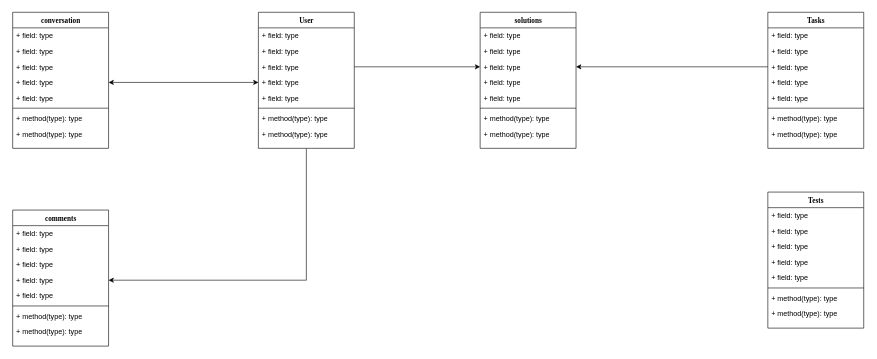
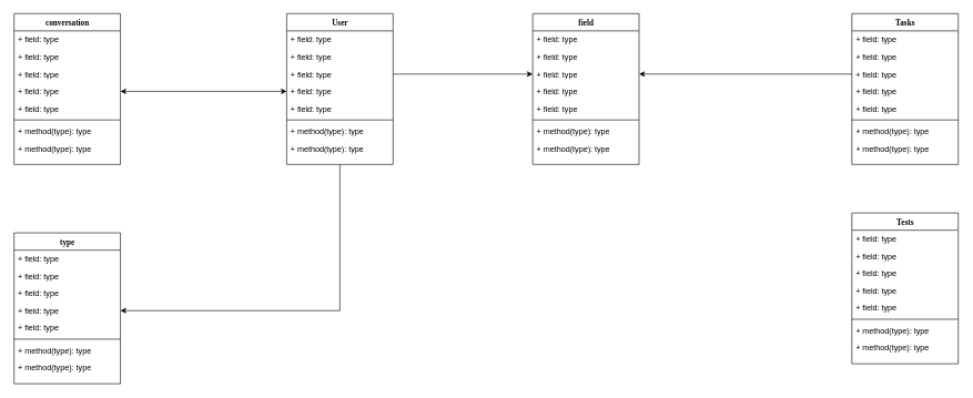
  <mxCell id="0" />
  <mxCell id="1" parent="0" />
  <mxCell id="2" style="edgeStyle=orthogonalEdgeStyle;rounded=0;orthogonalLoop=1;jettySize=auto;html=1;entryX=1;entryY=0.5;entryDx=0;entryDy=0;" edge="1" parent="1" source="3" target="55"><mxGeometry relative="1" as="geometry" /></mxCell>
  <mxCell id="3" value="User" style="swimlane;html=1;fontStyle=1;align=center;verticalAlign=top;childLayout=stackLayout;horizontal=1;startSize=26;horizontalStack=0;resizeParent=1;resizeLast=0;collapsible=1;marginBottom=0;swimlaneFillColor=#ffffff;rounded=0;shadow=0;comic=0;labelBackgroundColor=none;strokeWidth=1;fontFamily=Verdana;fontSize=12;" parent="1" vertex="1"><mxGeometry x="430" y="20" width="160" height="227" as="geometry" /></mxCell>
  <mxCell id="4" value="+ field: type" style="text;html=1;strokeColor=none;fillColor=none;align=left;verticalAlign=top;spacingLeft=4;spacingRight=4;whiteSpace=wrap;overflow=hidden;rotatable=0;points=[[0,0.5],[1,0.5]];portConstraint=eastwest;labelBackgroundColor=none;" parent="3" vertex="1"><mxGeometry y="26" width="160" height="26" as="geometry" /></mxCell>
  <mxCell id="5" value="+ field: type" style="text;html=1;strokeColor=none;fillColor=none;align=left;verticalAlign=top;spacingLeft=4;spacingRight=4;whiteSpace=wrap;overflow=hidden;rotatable=0;points=[[0,0.5],[1,0.5]];portConstraint=eastwest;labelBackgroundColor=none;" parent="3" vertex="1"><mxGeometry y="52" width="160" height="26" as="geometry" /></mxCell>
  <mxCell id="6" value="+ field: type" style="text;html=1;strokeColor=none;fillColor=none;align=left;verticalAlign=top;spacingLeft=4;spacingRight=4;whiteSpace=wrap;overflow=hidden;rotatable=0;points=[[0,0.5],[1,0.5]];portConstraint=eastwest;labelBackgroundColor=none;" parent="3" vertex="1"><mxGeometry y="78" width="160" height="26" as="geometry" /></mxCell>
  <mxCell id="7" value="+ field: type" style="text;html=1;strokeColor=none;fillColor=none;align=left;verticalAlign=top;spacingLeft=4;spacingRight=4;whiteSpace=wrap;overflow=hidden;rotatable=0;points=[[0,0.5],[1,0.5]];portConstraint=eastwest;labelBackgroundColor=none;" parent="3" vertex="1"><mxGeometry y="104" width="160" height="26" as="geometry" /></mxCell>
  <mxCell id="8" value="+ field: type" style="text;html=1;strokeColor=none;fillColor=none;align=left;verticalAlign=top;spacingLeft=4;spacingRight=4;whiteSpace=wrap;overflow=hidden;rotatable=0;points=[[0,0.5],[1,0.5]];portConstraint=eastwest;labelBackgroundColor=none;" parent="3" vertex="1"><mxGeometry y="130" width="160" height="26" as="geometry" /></mxCell>
  <mxCell id="9" value="" style="line;html=1;strokeWidth=1;fillColor=none;align=left;verticalAlign=middle;spacingTop=-1;spacingLeft=3;spacingRight=3;rotatable=0;labelPosition=right;points=[];portConstraint=eastwest;labelBackgroundColor=none;" parent="3" vertex="1"><mxGeometry y="156" width="160" height="8" as="geometry" /></mxCell>
  <mxCell id="10" value="+ method(type): type" style="text;html=1;strokeColor=none;fillColor=none;align=left;verticalAlign=top;spacingLeft=4;spacingRight=4;whiteSpace=wrap;overflow=hidden;rotatable=0;points=[[0,0.5],[1,0.5]];portConstraint=eastwest;labelBackgroundColor=none;" parent="3" vertex="1"><mxGeometry y="164" width="160" height="26" as="geometry" /></mxCell>
  <mxCell id="11" value="+ method(type): type" style="text;html=1;strokeColor=none;fillColor=none;align=left;verticalAlign=top;spacingLeft=4;spacingRight=4;whiteSpace=wrap;overflow=hidden;rotatable=0;points=[[0,0.5],[1,0.5]];portConstraint=eastwest;labelBackgroundColor=none;" parent="3" vertex="1"><mxGeometry y="190" width="160" height="26" as="geometry" /></mxCell>
  <mxCell id="12" style="edgeStyle=elbowEdgeStyle;html=1;labelBackgroundColor=none;startFill=0;startSize=8;endArrow=diamondThin;endFill=0;endSize=16;fontFamily=Verdana;fontSize=12;elbow=vertical;fontColor=default;" parent="1" edge="1"><mxGeometry relative="1" as="geometry"><mxPoint x="170" y="357" as="targetPoint" /></mxGeometry></mxCell>
  <mxCell id="13" value="Tasks" style="swimlane;html=1;fontStyle=1;align=center;verticalAlign=top;childLayout=stackLayout;horizontal=1;startSize=26;horizontalStack=0;resizeParent=1;resizeLast=0;collapsible=1;marginBottom=0;swimlaneFillColor=#ffffff;rounded=0;shadow=0;comic=0;labelBackgroundColor=none;strokeWidth=1;fillColor=none;fontFamily=Verdana;fontSize=12;" parent="1" vertex="1"><mxGeometry x="1280" y="20" width="160" height="227" as="geometry" /></mxCell>
  <mxCell id="14" value="+ field: type" style="text;html=1;strokeColor=none;fillColor=none;align=left;verticalAlign=top;spacingLeft=4;spacingRight=4;whiteSpace=wrap;overflow=hidden;rotatable=0;points=[[0,0.5],[1,0.5]];portConstraint=eastwest;labelBackgroundColor=none;" parent="13" vertex="1"><mxGeometry y="26" width="160" height="26" as="geometry" /></mxCell>
  <mxCell id="15" value="+ field: type" style="text;html=1;strokeColor=none;fillColor=none;align=left;verticalAlign=top;spacingLeft=4;spacingRight=4;whiteSpace=wrap;overflow=hidden;rotatable=0;points=[[0,0.5],[1,0.5]];portConstraint=eastwest;labelBackgroundColor=none;" parent="13" vertex="1"><mxGeometry y="52" width="160" height="26" as="geometry" /></mxCell>
  <mxCell id="16" value="+ field: type" style="text;html=1;strokeColor=none;fillColor=none;align=left;verticalAlign=top;spacingLeft=4;spacingRight=4;whiteSpace=wrap;overflow=hidden;rotatable=0;points=[[0,0.5],[1,0.5]];portConstraint=eastwest;labelBackgroundColor=none;" parent="13" vertex="1"><mxGeometry y="78" width="160" height="26" as="geometry" /></mxCell>
  <mxCell id="17" value="+ field: type" style="text;html=1;strokeColor=none;fillColor=none;align=left;verticalAlign=top;spacingLeft=4;spacingRight=4;whiteSpace=wrap;overflow=hidden;rotatable=0;points=[[0,0.5],[1,0.5]];portConstraint=eastwest;labelBackgroundColor=none;" parent="13" vertex="1"><mxGeometry y="104" width="160" height="26" as="geometry" /></mxCell>
  <mxCell id="18" value="+ field: type" style="text;html=1;strokeColor=none;fillColor=none;align=left;verticalAlign=top;spacingLeft=4;spacingRight=4;whiteSpace=wrap;overflow=hidden;rotatable=0;points=[[0,0.5],[1,0.5]];portConstraint=eastwest;labelBackgroundColor=none;" parent="13" vertex="1"><mxGeometry y="130" width="160" height="26" as="geometry" /></mxCell>
  <mxCell id="19" value="" style="line;html=1;strokeWidth=1;fillColor=none;align=left;verticalAlign=middle;spacingTop=-1;spacingLeft=3;spacingRight=3;rotatable=0;labelPosition=right;points=[];portConstraint=eastwest;labelBackgroundColor=none;" parent="13" vertex="1"><mxGeometry y="156" width="160" height="8" as="geometry" /></mxCell>
  <mxCell id="20" value="+ method(type): type" style="text;html=1;strokeColor=none;fillColor=none;align=left;verticalAlign=top;spacingLeft=4;spacingRight=4;whiteSpace=wrap;overflow=hidden;rotatable=0;points=[[0,0.5],[1,0.5]];portConstraint=eastwest;labelBackgroundColor=none;" parent="13" vertex="1"><mxGeometry y="164" width="160" height="26" as="geometry" /></mxCell>
  <mxCell id="21" value="+ method(type): type" style="text;html=1;strokeColor=none;fillColor=none;align=left;verticalAlign=top;spacingLeft=4;spacingRight=4;whiteSpace=wrap;overflow=hidden;rotatable=0;points=[[0,0.5],[1,0.5]];portConstraint=eastwest;labelBackgroundColor=none;" parent="13" vertex="1"><mxGeometry y="190" width="160" height="26" as="geometry" /></mxCell>
  <mxCell id="22" value="Tests" style="swimlane;html=1;fontStyle=1;align=center;verticalAlign=top;childLayout=stackLayout;horizontal=1;startSize=26;horizontalStack=0;resizeParent=1;resizeLast=0;collapsible=1;marginBottom=0;swimlaneFillColor=#ffffff;rounded=0;shadow=0;comic=0;labelBackgroundColor=none;strokeWidth=1;fillColor=none;fontFamily=Verdana;fontSize=12;" parent="1" vertex="1"><mxGeometry x="1280" y="320" width="160" height="227" as="geometry" /></mxCell>
  <mxCell id="23" value="+ field: type" style="text;html=1;strokeColor=none;fillColor=none;align=left;verticalAlign=top;spacingLeft=4;spacingRight=4;whiteSpace=wrap;overflow=hidden;rotatable=0;points=[[0,0.5],[1,0.5]];portConstraint=eastwest;labelBackgroundColor=none;" parent="22" vertex="1"><mxGeometry y="26" width="160" height="26" as="geometry" /></mxCell>
  <mxCell id="24" value="+ field: type" style="text;html=1;strokeColor=none;fillColor=none;align=left;verticalAlign=top;spacingLeft=4;spacingRight=4;whiteSpace=wrap;overflow=hidden;rotatable=0;points=[[0,0.5],[1,0.5]];portConstraint=eastwest;labelBackgroundColor=none;" parent="22" vertex="1"><mxGeometry y="52" width="160" height="26" as="geometry" /></mxCell>
  <mxCell id="25" value="+ field: type" style="text;html=1;strokeColor=none;fillColor=none;align=left;verticalAlign=top;spacingLeft=4;spacingRight=4;whiteSpace=wrap;overflow=hidden;rotatable=0;points=[[0,0.5],[1,0.5]];portConstraint=eastwest;labelBackgroundColor=none;" parent="22" vertex="1"><mxGeometry y="78" width="160" height="26" as="geometry" /></mxCell>
  <mxCell id="26" value="+ field: type" style="text;html=1;strokeColor=none;fillColor=none;align=left;verticalAlign=top;spacingLeft=4;spacingRight=4;whiteSpace=wrap;overflow=hidden;rotatable=0;points=[[0,0.5],[1,0.5]];portConstraint=eastwest;labelBackgroundColor=none;" parent="22" vertex="1"><mxGeometry y="104" width="160" height="26" as="geometry" /></mxCell>
  <mxCell id="27" value="+ field: type" style="text;html=1;strokeColor=none;fillColor=none;align=left;verticalAlign=top;spacingLeft=4;spacingRight=4;whiteSpace=wrap;overflow=hidden;rotatable=0;points=[[0,0.5],[1,0.5]];portConstraint=eastwest;labelBackgroundColor=none;" parent="22" vertex="1"><mxGeometry y="130" width="160" height="26" as="geometry" /></mxCell>
  <mxCell id="28" value="" style="line;html=1;strokeWidth=1;fillColor=none;align=left;verticalAlign=middle;spacingTop=-1;spacingLeft=3;spacingRight=3;rotatable=0;labelPosition=right;points=[];portConstraint=eastwest;labelBackgroundColor=none;" parent="22" vertex="1"><mxGeometry y="156" width="160" height="8" as="geometry" /></mxCell>
  <mxCell id="29" value="+ method(type): type" style="text;html=1;strokeColor=none;fillColor=none;align=left;verticalAlign=top;spacingLeft=4;spacingRight=4;whiteSpace=wrap;overflow=hidden;rotatable=0;points=[[0,0.5],[1,0.5]];portConstraint=eastwest;labelBackgroundColor=none;" parent="22" vertex="1"><mxGeometry y="164" width="160" height="26" as="geometry" /></mxCell>
  <mxCell id="30" value="+ method(type): type" style="text;html=1;strokeColor=none;fillColor=none;align=left;verticalAlign=top;spacingLeft=4;spacingRight=4;whiteSpace=wrap;overflow=hidden;rotatable=0;points=[[0,0.5],[1,0.5]];portConstraint=eastwest;labelBackgroundColor=none;" parent="22" vertex="1"><mxGeometry y="190" width="160" height="26" as="geometry" /></mxCell>
- <mxCell id="31" value="solutions" style="swimlane;html=1;fontStyle=1;align=center;verticalAlign=top;childLayout=stackLayout;horizontal=1;startSize=26;horizontalStack=0;resizeParent=1;resizeLast=0;collapsible=1;marginBottom=0;swimlaneFillColor=#ffffff;rounded=0;shadow=0;comic=0;labelBackgroundColor=none;strokeWidth=1;fillColor=none;fontFamily=Verdana;fontSize=12;" parent="1" vertex="1"><mxGeometry x="800" y="20" width="160" height="227" as="geometry" /></mxCell>
+ <mxCell id="31" value="field" style="swimlane;html=1;fontStyle=1;align=center;verticalAlign=top;childLayout=stackLayout;horizontal=1;startSize=26;horizontalStack=0;resizeParent=1;resizeLast=0;collapsible=1;marginBottom=0;swimlaneFillColor=#ffffff;rounded=0;shadow=0;comic=0;labelBackgroundColor=none;strokeWidth=1;fillColor=none;fontFamily=Verdana;fontSize=12;" parent="1" vertex="1"><mxGeometry x="800" y="20" width="160" height="227" as="geometry" /></mxCell>
  <mxCell id="32" value="+ field: type" style="text;html=1;strokeColor=none;fillColor=none;align=left;verticalAlign=top;spacingLeft=4;spacingRight=4;whiteSpace=wrap;overflow=hidden;rotatable=0;points=[[0,0.5],[1,0.5]];portConstraint=eastwest;labelBackgroundColor=none;" parent="31" vertex="1"><mxGeometry y="26" width="160" height="26" as="geometry" /></mxCell>
  <mxCell id="33" value="+ field: type" style="text;html=1;strokeColor=none;fillColor=none;align=left;verticalAlign=top;spacingLeft=4;spacingRight=4;whiteSpace=wrap;overflow=hidden;rotatable=0;points=[[0,0.5],[1,0.5]];portConstraint=eastwest;labelBackgroundColor=none;" parent="31" vertex="1"><mxGeometry y="52" width="160" height="26" as="geometry" /></mxCell>
  <mxCell id="34" value="+ field: type" style="text;html=1;strokeColor=none;fillColor=none;align=left;verticalAlign=top;spacingLeft=4;spacingRight=4;whiteSpace=wrap;overflow=hidden;rotatable=0;points=[[0,0.5],[1,0.5]];portConstraint=eastwest;labelBackgroundColor=none;" parent="31" vertex="1"><mxGeometry y="78" width="160" height="26" as="geometry" /></mxCell>
  <mxCell id="35" value="+ field: type" style="text;html=1;strokeColor=none;fillColor=none;align=left;verticalAlign=top;spacingLeft=4;spacingRight=4;whiteSpace=wrap;overflow=hidden;rotatable=0;points=[[0,0.5],[1,0.5]];portConstraint=eastwest;labelBackgroundColor=none;" parent="31" vertex="1"><mxGeometry y="104" width="160" height="26" as="geometry" /></mxCell>
  <mxCell id="36" value="+ field: type" style="text;html=1;strokeColor=none;fillColor=none;align=left;verticalAlign=top;spacingLeft=4;spacingRight=4;whiteSpace=wrap;overflow=hidden;rotatable=0;points=[[0,0.5],[1,0.5]];portConstraint=eastwest;labelBackgroundColor=none;" parent="31" vertex="1"><mxGeometry y="130" width="160" height="26" as="geometry" /></mxCell>
  <mxCell id="37" value="" style="line;html=1;strokeWidth=1;fillColor=none;align=left;verticalAlign=middle;spacingTop=-1;spacingLeft=3;spacingRight=3;rotatable=0;labelPosition=right;points=[];portConstraint=eastwest;labelBackgroundColor=none;" parent="31" vertex="1"><mxGeometry y="156" width="160" height="8" as="geometry" /></mxCell>
  <mxCell id="38" value="+ method(type): type" style="text;html=1;strokeColor=none;fillColor=none;align=left;verticalAlign=top;spacingLeft=4;spacingRight=4;whiteSpace=wrap;overflow=hidden;rotatable=0;points=[[0,0.5],[1,0.5]];portConstraint=eastwest;labelBackgroundColor=none;" parent="31" vertex="1"><mxGeometry y="164" width="160" height="26" as="geometry" /></mxCell>
  <mxCell id="39" value="+ method(type): type" style="text;html=1;strokeColor=none;fillColor=none;align=left;verticalAlign=top;spacingLeft=4;spacingRight=4;whiteSpace=wrap;overflow=hidden;rotatable=0;points=[[0,0.5],[1,0.5]];portConstraint=eastwest;labelBackgroundColor=none;" parent="31" vertex="1"><mxGeometry y="190" width="160" height="26" as="geometry" /></mxCell>
  <mxCell id="40" style="edgeStyle=orthogonalEdgeStyle;rounded=0;orthogonalLoop=1;jettySize=auto;html=1;entryX=0;entryY=0.5;entryDx=0;entryDy=0;labelBackgroundColor=none;fontColor=default;" parent="1" source="6" target="34" edge="1"><mxGeometry relative="1" as="geometry" /></mxCell>
  <mxCell id="41" style="edgeStyle=orthogonalEdgeStyle;rounded=0;orthogonalLoop=1;jettySize=auto;html=1;entryX=1;entryY=0.5;entryDx=0;entryDy=0;labelBackgroundColor=none;fontColor=default;" parent="1" source="16" target="34" edge="1"><mxGeometry relative="1" as="geometry" /></mxCell>
  <mxCell id="42" value="conversation" style="swimlane;html=1;fontStyle=1;align=center;verticalAlign=top;childLayout=stackLayout;horizontal=1;startSize=26;horizontalStack=0;resizeParent=1;resizeLast=0;collapsible=1;marginBottom=0;swimlaneFillColor=#ffffff;rounded=0;shadow=0;comic=0;labelBackgroundColor=none;strokeWidth=1;fillColor=none;fontFamily=Verdana;fontSize=12;" parent="1" vertex="1"><mxGeometry x="20" y="20" width="160" height="227" as="geometry" /></mxCell>
  <mxCell id="43" value="+ field: type" style="text;html=1;strokeColor=none;fillColor=none;align=left;verticalAlign=top;spacingLeft=4;spacingRight=4;whiteSpace=wrap;overflow=hidden;rotatable=0;points=[[0,0.5],[1,0.5]];portConstraint=eastwest;labelBackgroundColor=none;" parent="42" vertex="1"><mxGeometry y="26" width="160" height="26" as="geometry" /></mxCell>
  <mxCell id="44" value="+ field: type" style="text;html=1;strokeColor=none;fillColor=none;align=left;verticalAlign=top;spacingLeft=4;spacingRight=4;whiteSpace=wrap;overflow=hidden;rotatable=0;points=[[0,0.5],[1,0.5]];portConstraint=eastwest;labelBackgroundColor=none;" parent="42" vertex="1"><mxGeometry y="52" width="160" height="26" as="geometry" /></mxCell>
  <mxCell id="45" value="+ field: type" style="text;html=1;strokeColor=none;fillColor=none;align=left;verticalAlign=top;spacingLeft=4;spacingRight=4;whiteSpace=wrap;overflow=hidden;rotatable=0;points=[[0,0.5],[1,0.5]];portConstraint=eastwest;labelBackgroundColor=none;" parent="42" vertex="1"><mxGeometry y="78" width="160" height="26" as="geometry" /></mxCell>
  <mxCell id="46" value="+ field: type" style="text;html=1;strokeColor=none;fillColor=none;align=left;verticalAlign=top;spacingLeft=4;spacingRight=4;whiteSpace=wrap;overflow=hidden;rotatable=0;points=[[0,0.5],[1,0.5]];portConstraint=eastwest;labelBackgroundColor=none;" parent="42" vertex="1"><mxGeometry y="104" width="160" height="26" as="geometry" /></mxCell>
  <mxCell id="47" value="+ field: type" style="text;html=1;strokeColor=none;fillColor=none;align=left;verticalAlign=top;spacingLeft=4;spacingRight=4;whiteSpace=wrap;overflow=hidden;rotatable=0;points=[[0,0.5],[1,0.5]];portConstraint=eastwest;labelBackgroundColor=none;" parent="42" vertex="1"><mxGeometry y="130" width="160" height="26" as="geometry" /></mxCell>
  <mxCell id="48" value="" style="line;html=1;strokeWidth=1;fillColor=none;align=left;verticalAlign=middle;spacingTop=-1;spacingLeft=3;spacingRight=3;rotatable=0;labelPosition=right;points=[];portConstraint=eastwest;labelBackgroundColor=none;" parent="42" vertex="1"><mxGeometry y="156" width="160" height="8" as="geometry" /></mxCell>
  <mxCell id="49" value="+ method(type): type" style="text;html=1;strokeColor=none;fillColor=none;align=left;verticalAlign=top;spacingLeft=4;spacingRight=4;whiteSpace=wrap;overflow=hidden;rotatable=0;points=[[0,0.5],[1,0.5]];portConstraint=eastwest;labelBackgroundColor=none;" parent="42" vertex="1"><mxGeometry y="164" width="160" height="26" as="geometry" /></mxCell>
  <mxCell id="50" value="+ method(type): type" style="text;html=1;strokeColor=none;fillColor=none;align=left;verticalAlign=top;spacingLeft=4;spacingRight=4;whiteSpace=wrap;overflow=hidden;rotatable=0;points=[[0,0.5],[1,0.5]];portConstraint=eastwest;labelBackgroundColor=none;" parent="42" vertex="1"><mxGeometry y="190" width="160" height="26" as="geometry" /></mxCell>
- <mxCell id="51" value="comments" style="swimlane;html=1;fontStyle=1;align=center;verticalAlign=top;childLayout=stackLayout;horizontal=1;startSize=26;horizontalStack=0;resizeParent=1;resizeLast=0;collapsible=1;marginBottom=0;swimlaneFillColor=#ffffff;rounded=0;shadow=0;comic=0;labelBackgroundColor=none;strokeWidth=1;fillColor=none;fontFamily=Verdana;fontSize=12;" parent="1" vertex="1"><mxGeometry x="20" y="350" width="160" height="227" as="geometry" /></mxCell>
+ <mxCell id="51" value="type" style="swimlane;html=1;fontStyle=1;align=center;verticalAlign=top;childLayout=stackLayout;horizontal=1;startSize=26;horizontalStack=0;resizeParent=1;resizeLast=0;collapsible=1;marginBottom=0;swimlaneFillColor=#ffffff;rounded=0;shadow=0;comic=0;labelBackgroundColor=none;strokeWidth=1;fillColor=none;fontFamily=Verdana;fontSize=12;" parent="1" vertex="1"><mxGeometry x="20" y="350" width="160" height="227" as="geometry" /></mxCell>
  <mxCell id="52" value="+ field: type" style="text;html=1;strokeColor=none;fillColor=none;align=left;verticalAlign=top;spacingLeft=4;spacingRight=4;whiteSpace=wrap;overflow=hidden;rotatable=0;points=[[0,0.5],[1,0.5]];portConstraint=eastwest;labelBackgroundColor=none;" parent="51" vertex="1"><mxGeometry y="26" width="160" height="26" as="geometry" /></mxCell>
  <mxCell id="53" value="+ field: type" style="text;html=1;strokeColor=none;fillColor=none;align=left;verticalAlign=top;spacingLeft=4;spacingRight=4;whiteSpace=wrap;overflow=hidden;rotatable=0;points=[[0,0.5],[1,0.5]];portConstraint=eastwest;labelBackgroundColor=none;" parent="51" vertex="1"><mxGeometry y="52" width="160" height="26" as="geometry" /></mxCell>
  <mxCell id="54" value="+ field: type" style="text;html=1;strokeColor=none;fillColor=none;align=left;verticalAlign=top;spacingLeft=4;spacingRight=4;whiteSpace=wrap;overflow=hidden;rotatable=0;points=[[0,0.5],[1,0.5]];portConstraint=eastwest;labelBackgroundColor=none;" parent="51" vertex="1"><mxGeometry y="78" width="160" height="26" as="geometry" /></mxCell>
  <mxCell id="55" value="+ field: type" style="text;html=1;strokeColor=none;fillColor=none;align=left;verticalAlign=top;spacingLeft=4;spacingRight=4;whiteSpace=wrap;overflow=hidden;rotatable=0;points=[[0,0.5],[1,0.5]];portConstraint=eastwest;labelBackgroundColor=none;" parent="51" vertex="1"><mxGeometry y="104" width="160" height="26" as="geometry" /></mxCell>
  <mxCell id="56" value="+ field: type" style="text;html=1;strokeColor=none;fillColor=none;align=left;verticalAlign=top;spacingLeft=4;spacingRight=4;whiteSpace=wrap;overflow=hidden;rotatable=0;points=[[0,0.5],[1,0.5]];portConstraint=eastwest;labelBackgroundColor=none;" parent="51" vertex="1"><mxGeometry y="130" width="160" height="26" as="geometry" /></mxCell>
  <mxCell id="57" value="" style="line;html=1;strokeWidth=1;fillColor=none;align=left;verticalAlign=middle;spacingTop=-1;spacingLeft=3;spacingRight=3;rotatable=0;labelPosition=right;points=[];portConstraint=eastwest;labelBackgroundColor=none;" parent="51" vertex="1"><mxGeometry y="156" width="160" height="8" as="geometry" /></mxCell>
  <mxCell id="58" value="+ method(type): type" style="text;html=1;strokeColor=none;fillColor=none;align=left;verticalAlign=top;spacingLeft=4;spacingRight=4;whiteSpace=wrap;overflow=hidden;rotatable=0;points=[[0,0.5],[1,0.5]];portConstraint=eastwest;labelBackgroundColor=none;" parent="51" vertex="1"><mxGeometry y="164" width="160" height="26" as="geometry" /></mxCell>
  <mxCell id="59" value="+ method(type): type" style="text;html=1;strokeColor=none;fillColor=none;align=left;verticalAlign=top;spacingLeft=4;spacingRight=4;whiteSpace=wrap;overflow=hidden;rotatable=0;points=[[0,0.5],[1,0.5]];portConstraint=eastwest;labelBackgroundColor=none;" parent="51" vertex="1"><mxGeometry y="190" width="160" height="26" as="geometry" /></mxCell>
  <mxCell id="60" style="edgeStyle=orthogonalEdgeStyle;rounded=0;orthogonalLoop=1;jettySize=auto;html=1;entryX=1;entryY=0.5;entryDx=0;entryDy=0;startArrow=classic;startFill=1;" edge="1" parent="1" source="7" target="46"><mxGeometry relative="1" as="geometry" /></mxCell>
